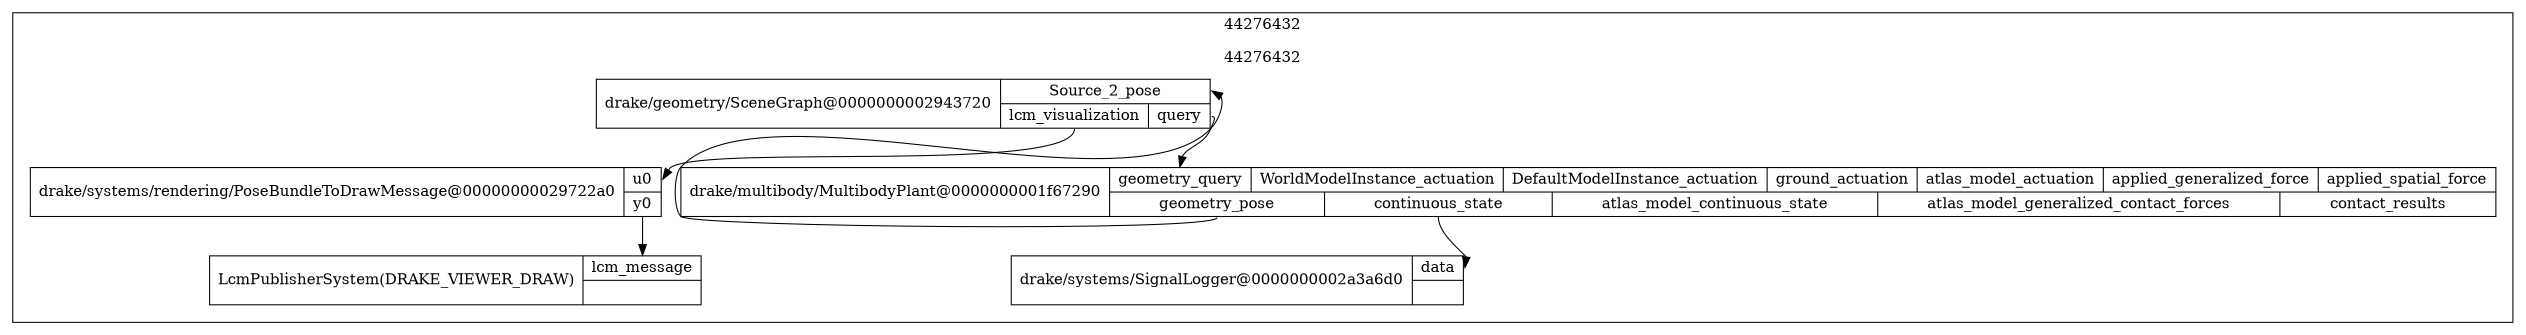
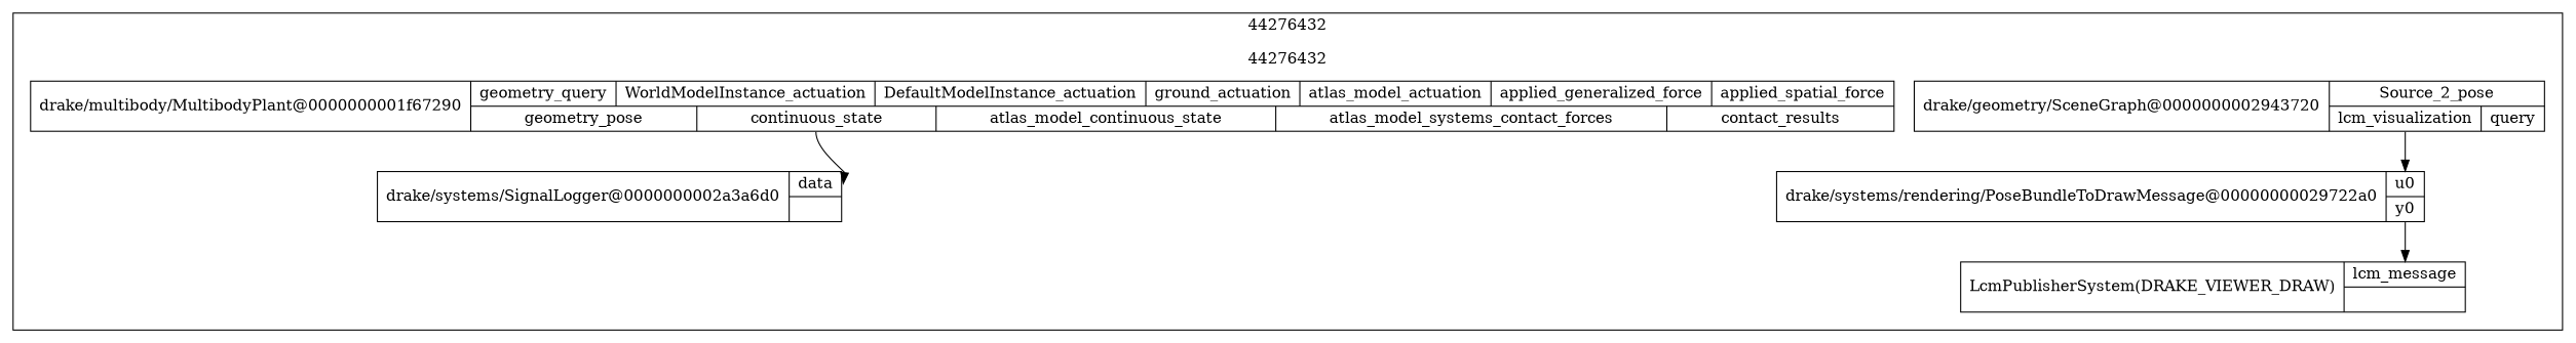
  digraph {
    rankdir=TB
    node [shape=record]
    edge [headport=u0 tailport=y0]
    n1 [label="drake/geometry/SceneGraph@0000000002943720|{{<u0>Source_2_pose} | {<y0>lcm_visualization|<y1>query}}"]
-   n2 [label="drake/multibody/MultibodyPlant@0000000001f67290|{{<u0>geometry_query|<u1>WorldModelInstance_actuation|<u2>DefaultModelInstance_actuation|<u3>ground_actuation|<u4>atlas_model_actuation|<u5>applied_generalized_force|<u6>applied_spatial_force} | {<y0>geometry_pose|<y1>continuous_state|<y2>atlas_model_continuous_state|<y3>atlas_model_generalized_contact_forces|<y4>contact_results}}"]
+   n2 [label="drake/multibody/MultibodyPlant@0000000001f67290|{{<u0>geometry_query|<u1>WorldModelInstance_actuation|<u2>DefaultModelInstance_actuation|<u3>ground_actuation|<u4>atlas_model_actuation|<u5>applied_generalized_force|<u6>applied_spatial_force} | {<y0>geometry_pose|<y1>continuous_state|<y2>atlas_model_continuous_state|<y3>atlas_model_systems_contact_forces|<y4>contact_results}}"]
    n3 [label="drake/systems/rendering/PoseBundleToDrawMessage@00000000029722a0|{{<u0>u0} | {<y0>y0}}"]
    n4 [label="drake/systems/SignalLogger@0000000002a3a6d0|{{<u0>data} | {}}"]
    n5 [label="LcmPublisherSystem(DRAKE_VIEWER_DRAW)|{{<u0>lcm_message} | {}}"]
    subgraph cluster_1 {
      color=black
      concentrate=true
      label=44276432
      subgraph cluster_2 {
        color=lightgrey
        concentrate=true
        label="input ports"
        rank=same
        style=filled
      }
      subgraph cluster_3 {
        color=lightgrey
        concentrate=true
        label="output ports"
        rank=same
        style=filled
      }
      subgraph cluster_4 {
        color=white
        concentrate=true
        n1
        n2
        n3
        n4
        n5
      }
    }
-   n1 -> n2 [tailport=y1]
    n1 -> n3
-   n2 -> n1
    n2 -> n4 [tailport=y1]
    n3 -> n5
  }
